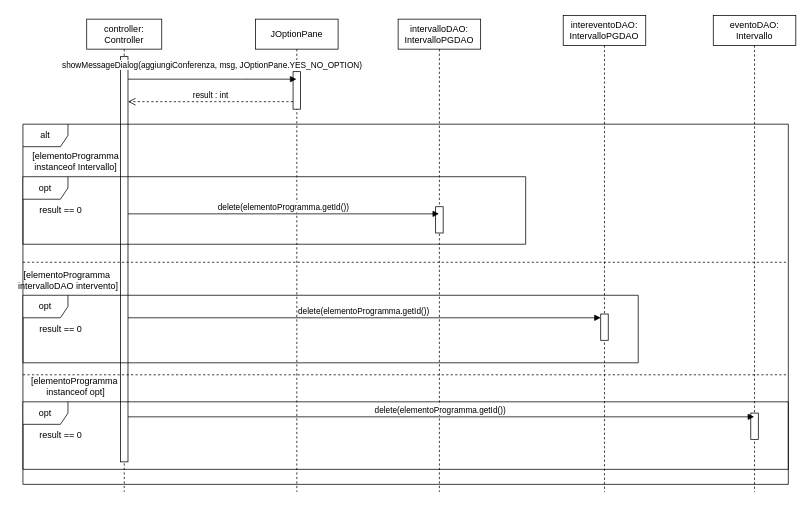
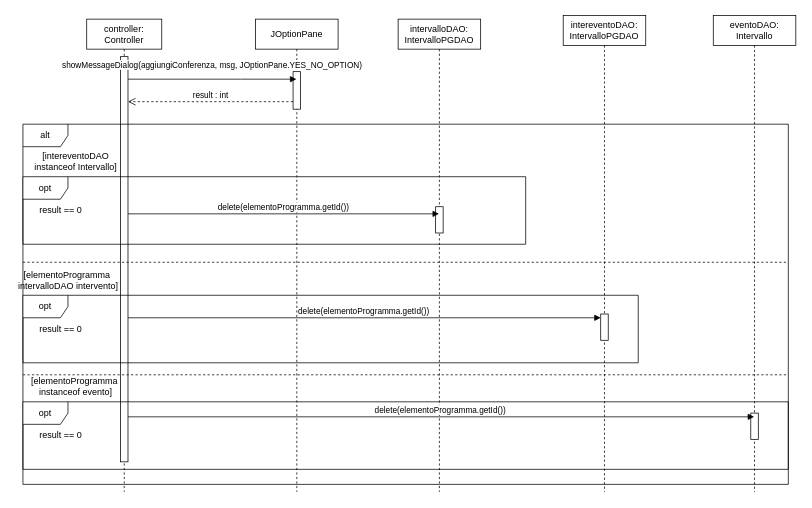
  <mxCell id="0" />
  <mxCell id="1" parent="0" />
  <mxCell id="2" value="controller:&lt;br&gt;Controller" style="shape=umlLifeline;perimeter=lifelinePerimeter;whiteSpace=wrap;html=1;container=1;dropTarget=0;collapsible=0;recursiveResize=0;outlineConnect=0;portConstraint=eastwest;newEdgeStyle={&quot;curved&quot;:0,&quot;rounded&quot;:0};" vertex="1" parent="1"><mxGeometry x="115" y="25" width="100" height="630" as="geometry" /></mxCell>
  <mxCell id="3" value="" style="html=1;points=[[0,0,0,0,5],[0,1,0,0,-5],[1,0,0,0,5],[1,1,0,0,-5]];perimeter=orthogonalPerimeter;outlineConnect=0;targetShapes=umlLifeline;portConstraint=eastwest;newEdgeStyle={&quot;curved&quot;:0,&quot;rounded&quot;:0};" vertex="1" parent="2"><mxGeometry x="45" y="50" width="10" height="540" as="geometry" /></mxCell>
  <mxCell id="4" value="" style="line;strokeWidth=1;fillColor=none;align=left;verticalAlign=middle;spacingTop=-1;spacingLeft=3;spacingRight=3;rotatable=0;labelPosition=right;points=[];portConstraint=eastwest;strokeColor=inherit;dashed=1;" vertex="1" parent="1"><mxGeometry x="30" y="345" width="1020" height="8" as="geometry" /></mxCell>
  <mxCell id="5" value="intervalloDAO:&lt;br&gt;IntervalloPGDAO" style="shape=umlLifeline;perimeter=lifelinePerimeter;whiteSpace=wrap;html=1;container=1;dropTarget=0;collapsible=0;recursiveResize=0;outlineConnect=0;portConstraint=eastwest;newEdgeStyle={&quot;curved&quot;:0,&quot;rounded&quot;:0};" vertex="1" parent="1"><mxGeometry x="530" y="25" width="110" height="630" as="geometry" /></mxCell>
  <mxCell id="6" value="" style="html=1;points=[[0,0,0,0,5],[0,1,0,0,-5],[1,0,0,0,5],[1,1,0,0,-5]];perimeter=orthogonalPerimeter;outlineConnect=0;targetShapes=umlLifeline;portConstraint=eastwest;newEdgeStyle={&quot;curved&quot;:0,&quot;rounded&quot;:0};" vertex="1" parent="5"><mxGeometry x="50" y="250" width="10" height="35" as="geometry" /></mxCell>
  <mxCell id="7" value="JOptionPane" style="shape=umlLifeline;perimeter=lifelinePerimeter;whiteSpace=wrap;html=1;container=1;dropTarget=0;collapsible=0;recursiveResize=0;outlineConnect=0;portConstraint=eastwest;newEdgeStyle={&quot;curved&quot;:0,&quot;rounded&quot;:0};" vertex="1" parent="1"><mxGeometry x="340" y="25" width="110" height="630" as="geometry" /></mxCell>
  <mxCell id="8" value="" style="html=1;points=[[0,0,0,0,5],[0,1,0,0,-5],[1,0,0,0,5],[1,1,0,0,-5]];perimeter=orthogonalPerimeter;outlineConnect=0;targetShapes=umlLifeline;portConstraint=eastwest;newEdgeStyle={&quot;curved&quot;:0,&quot;rounded&quot;:0};" vertex="1" parent="7"><mxGeometry x="50" y="70" width="10" height="50" as="geometry" /></mxCell>
  <mxCell id="9" value="showMessageDialog(aggiungiConferenza, msg, JOptionPane.YES_NO_OPTION)" style="html=1;verticalAlign=bottom;endArrow=block;curved=0;rounded=0;" edge="1" parent="1" target="7" source="3"><mxGeometry x="0.002" y="10" width="80" relative="1" as="geometry"><mxPoint x="165" y="325" as="sourcePoint" /><mxPoint x="245" y="325" as="targetPoint" /><Array as="points"><mxPoint x="320" y="105" /></Array><mxPoint as="offset" /></mxGeometry></mxCell>
  <mxCell id="10" value="alt" style="shape=umlFrame;whiteSpace=wrap;html=1;pointerEvents=0;" vertex="1" parent="1"><mxGeometry x="30" y="165" width="1020" height="480" as="geometry" /></mxCell>
  <mxCell id="11" value="result : int" style="html=1;verticalAlign=bottom;endArrow=open;dashed=1;endSize=8;curved=0;rounded=0;" edge="1" parent="1"><mxGeometry relative="1" as="geometry"><mxPoint x="390" y="135" as="sourcePoint" /><mxPoint x="170" y="135" as="targetPoint" /><mxPoint as="offset" /></mxGeometry></mxCell>
- <mxCell id="12" value="[elementoProgramma &lt;br&gt;instanceof Intervallo]" style="text;html=1;align=center;verticalAlign=middle;resizable=0;points=[];autosize=1;strokeColor=none;fillColor=none;" vertex="1" parent="1"><mxGeometry x="30" y="195" width="140" height="40" as="geometry" /></mxCell>
+ <mxCell id="12" value="[intereventoDAO &lt;br&gt;instanceof Intervallo]" style="text;html=1;align=center;verticalAlign=middle;resizable=0;points=[];autosize=1;strokeColor=none;fillColor=none;" vertex="1" parent="1"><mxGeometry x="30" y="195" width="140" height="40" as="geometry" /></mxCell>
  <mxCell id="13" value="delete(elementoProgramma.getId())" style="html=1;verticalAlign=bottom;endArrow=block;curved=0;rounded=0;" edge="1" parent="1"><mxGeometry x="-0.001" width="80" relative="1" as="geometry"><mxPoint x="170" y="284.5" as="sourcePoint" /><mxPoint x="584.5" y="284.5" as="targetPoint" /><Array as="points"><mxPoint x="510" y="284.5" /></Array><mxPoint as="offset" /></mxGeometry></mxCell>
  <mxCell id="14" value="opt" style="shape=umlFrame;whiteSpace=wrap;html=1;pointerEvents=0;" vertex="1" parent="1"><mxGeometry x="30" y="235" width="670" height="90" as="geometry" /></mxCell>
  <mxCell id="15" value="result == 0" style="text;html=1;align=center;verticalAlign=middle;resizable=0;points=[];autosize=1;strokeColor=none;fillColor=none;" vertex="1" parent="1"><mxGeometry x="40" y="265" width="80" height="30" as="geometry" /></mxCell>
  <mxCell id="16" value="[elementoProgramma&amp;nbsp;&lt;br style=&quot;border-color: var(--border-color);&quot;&gt;intervalloDAO intervento]" style="text;html=1;align=center;verticalAlign=middle;resizable=0;points=[];autosize=1;strokeColor=none;fillColor=none;" vertex="1" parent="1"><mxGeometry x="20" y="353" width="140" height="40" as="geometry" /></mxCell>
  <mxCell id="17" value="intereventoDAO: IntervalloPGDAO" style="shape=umlLifeline;perimeter=lifelinePerimeter;whiteSpace=wrap;html=1;container=1;dropTarget=0;collapsible=0;recursiveResize=0;outlineConnect=0;portConstraint=eastwest;newEdgeStyle={&quot;curved&quot;:0,&quot;rounded&quot;:0};" vertex="1" parent="1"><mxGeometry x="750" y="20" width="110" height="635" as="geometry" /></mxCell>
  <mxCell id="18" value="" style="html=1;points=[[0,0,0,0,5],[0,1,0,0,-5],[1,0,0,0,5],[1,1,0,0,-5]];perimeter=orthogonalPerimeter;outlineConnect=0;targetShapes=umlLifeline;portConstraint=eastwest;newEdgeStyle={&quot;curved&quot;:0,&quot;rounded&quot;:0};" vertex="1" parent="17"><mxGeometry x="50" y="398" width="10" height="35" as="geometry" /></mxCell>
  <mxCell id="19" value="delete(elementoProgramma.getId())" style="html=1;verticalAlign=bottom;endArrow=block;curved=0;rounded=0;" edge="1" parent="1"><mxGeometry x="-0.003" width="80" relative="1" as="geometry"><mxPoint x="170" y="423" as="sourcePoint" /><mxPoint x="800" y="423" as="targetPoint" /><Array as="points"><mxPoint x="510" y="423" /></Array><mxPoint as="offset" /></mxGeometry></mxCell>
  <mxCell id="20" value="" style="line;strokeWidth=1;fillColor=none;align=left;verticalAlign=middle;spacingTop=-1;spacingLeft=3;spacingRight=3;rotatable=0;labelPosition=right;points=[];portConstraint=eastwest;strokeColor=inherit;dashed=1;" vertex="1" parent="1"><mxGeometry x="30" y="495" width="1020" height="8" as="geometry" /></mxCell>
- <mxCell id="21" value="[elementoProgramma&amp;nbsp;&lt;br style=&quot;border-color: var(--border-color);&quot;&gt;instanceof opt]" style="text;html=1;align=center;verticalAlign=middle;resizable=0;points=[];autosize=1;strokeColor=none;fillColor=none;" vertex="1" parent="1"><mxGeometry x="30" y="495" width="140" height="40" as="geometry" /></mxCell>
+ <mxCell id="21" value="[elementoProgramma&amp;nbsp;&lt;br style=&quot;border-color: var(--border-color);&quot;&gt;instanceof evento]" style="text;html=1;align=center;verticalAlign=middle;resizable=0;points=[];autosize=1;strokeColor=none;fillColor=none;" vertex="1" parent="1"><mxGeometry x="30" y="495" width="140" height="40" as="geometry" /></mxCell>
  <mxCell id="22" value="eventoDAO: Intervallo" style="shape=umlLifeline;perimeter=lifelinePerimeter;whiteSpace=wrap;html=1;container=1;dropTarget=0;collapsible=0;recursiveResize=0;outlineConnect=0;portConstraint=eastwest;newEdgeStyle={&quot;curved&quot;:0,&quot;rounded&quot;:0};" vertex="1" parent="1"><mxGeometry x="950" y="20" width="110" height="635" as="geometry" /></mxCell>
  <mxCell id="23" value="" style="html=1;points=[[0,0,0,0,5],[0,1,0,0,-5],[1,0,0,0,5],[1,1,0,0,-5]];perimeter=orthogonalPerimeter;outlineConnect=0;targetShapes=umlLifeline;portConstraint=eastwest;newEdgeStyle={&quot;curved&quot;:0,&quot;rounded&quot;:0};" vertex="1" parent="22"><mxGeometry x="50" y="530" width="10" height="35" as="geometry" /></mxCell>
  <mxCell id="24" value="delete(elementoProgramma.getId())" style="html=1;verticalAlign=bottom;endArrow=block;curved=0;rounded=0;" edge="1" parent="1"><mxGeometry x="-0.003" width="80" relative="1" as="geometry"><mxPoint x="170" y="555" as="sourcePoint" /><mxPoint x="1004.5" y="555" as="targetPoint" /><Array as="points"><mxPoint x="510" y="555" /></Array><mxPoint as="offset" /></mxGeometry></mxCell>
  <mxCell id="25" value="opt" style="shape=umlFrame;whiteSpace=wrap;html=1;pointerEvents=0;" vertex="1" parent="1"><mxGeometry x="30" y="393" width="820" height="90" as="geometry" /></mxCell>
  <mxCell id="26" value="result == 0" style="text;html=1;align=center;verticalAlign=middle;resizable=0;points=[];autosize=1;strokeColor=none;fillColor=none;" vertex="1" parent="1"><mxGeometry x="40" y="423" width="80" height="30" as="geometry" /></mxCell>
  <mxCell id="27" value="result == 0" style="text;html=1;align=center;verticalAlign=middle;resizable=0;points=[];autosize=1;strokeColor=none;fillColor=none;" vertex="1" parent="1"><mxGeometry x="40" y="565" width="80" height="30" as="geometry" /></mxCell>
  <mxCell id="28" value="opt" style="shape=umlFrame;whiteSpace=wrap;html=1;pointerEvents=0;" vertex="1" parent="1"><mxGeometry x="30" y="535" width="1020" height="90" as="geometry" /></mxCell>
